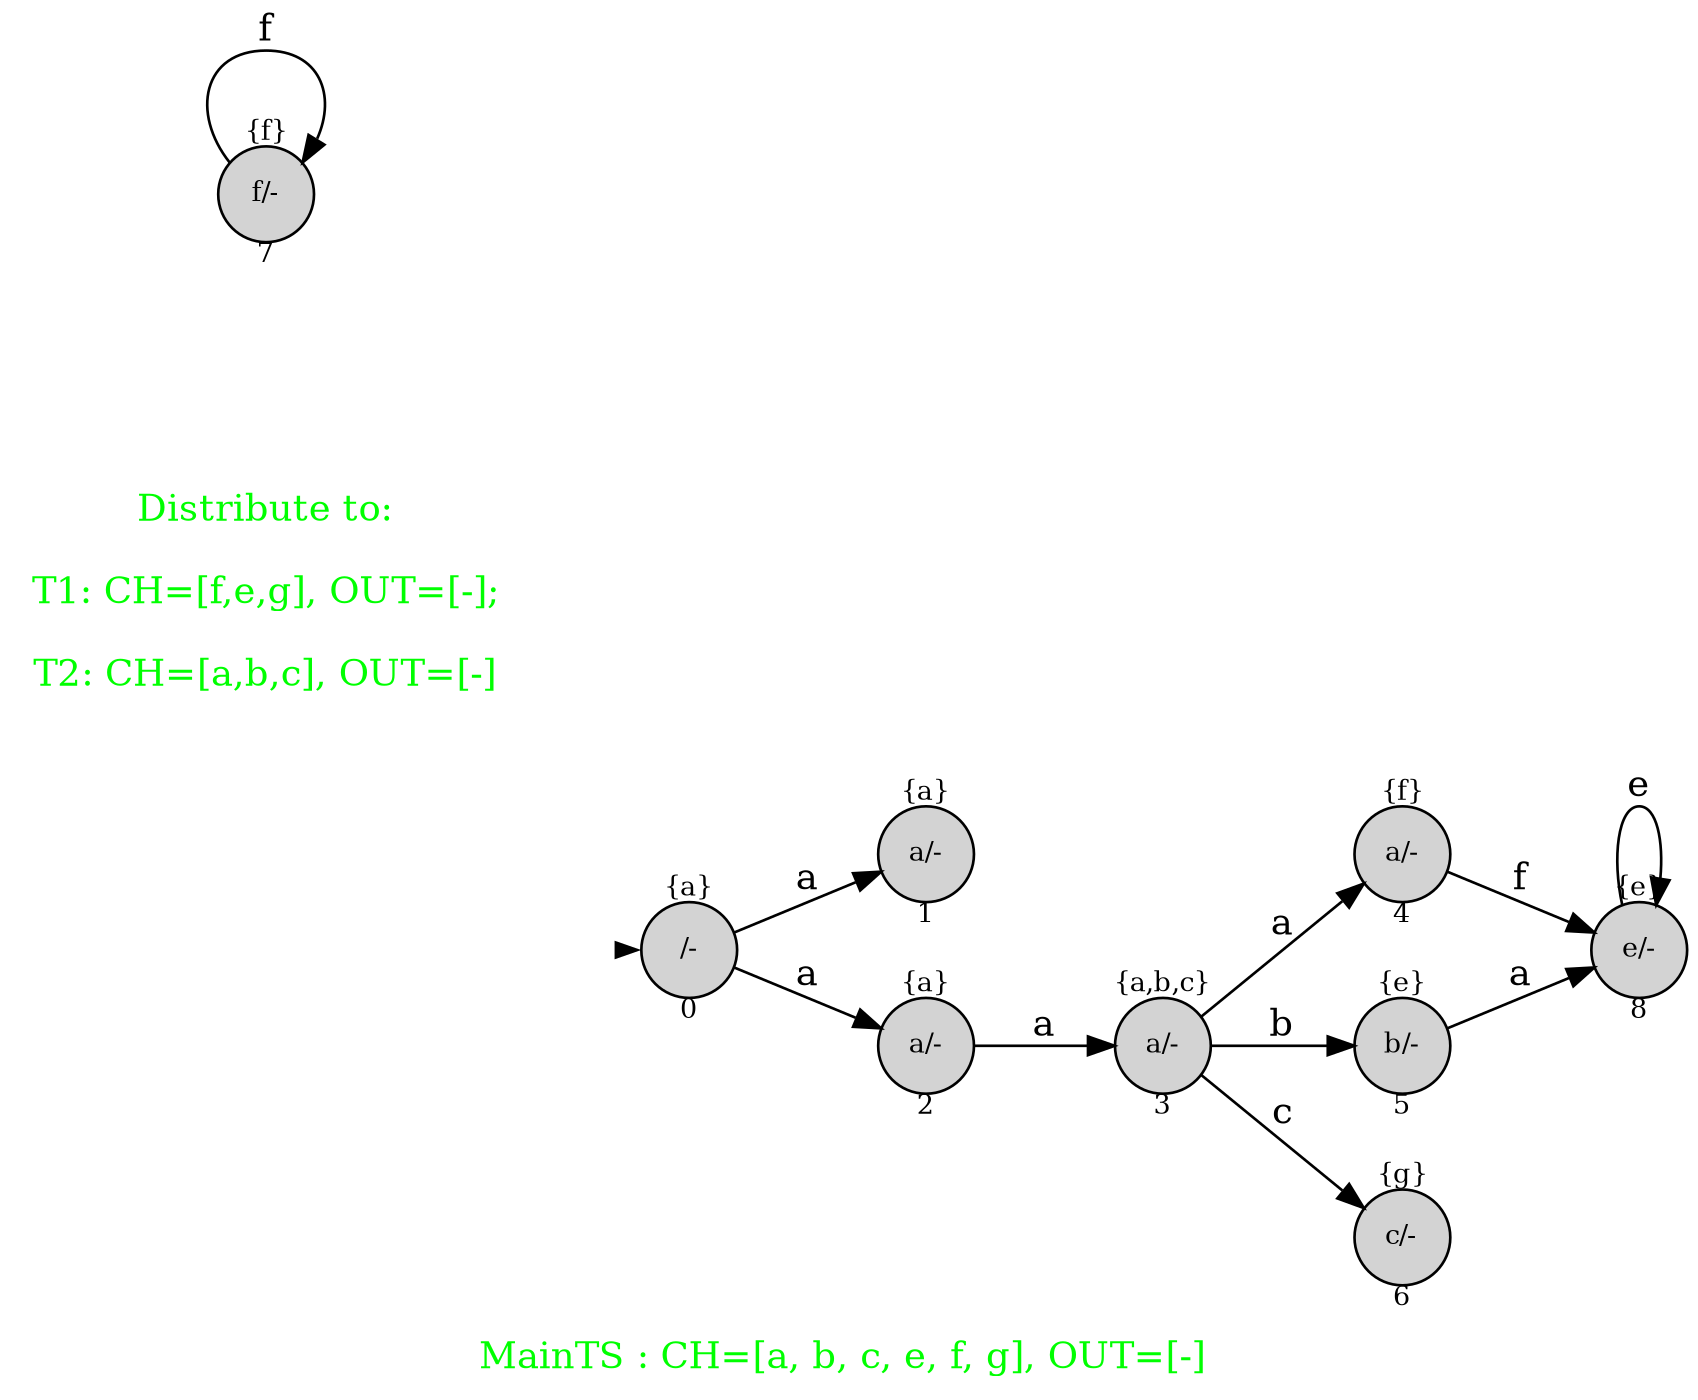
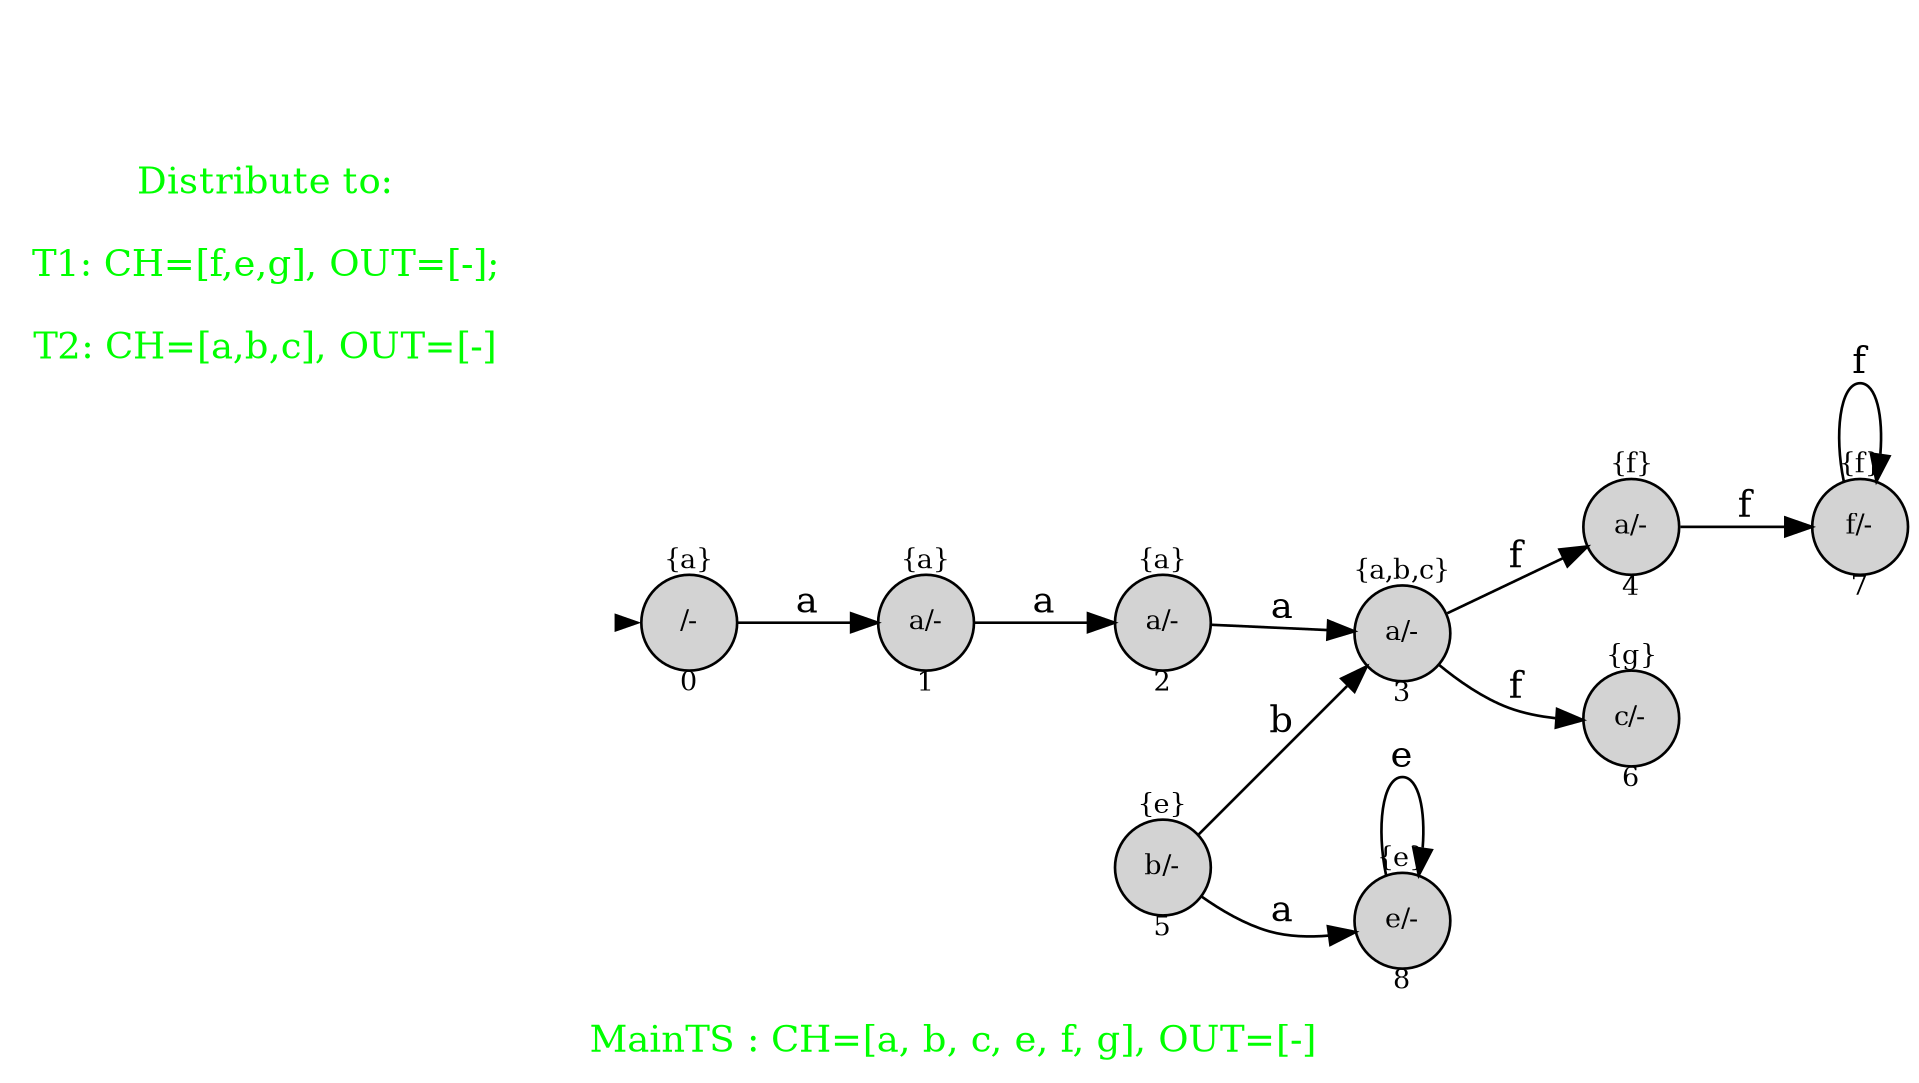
  digraph {
    fontcolor=green
    fontsize=14
    label="\nMainTS : CH=[a, b, c, e, f, g], OUT=[-] "
    nodesep=0.5
    rankdir=LR
    ranksep=0.6
    node [fixedsize=true fontsize=10 shape=circle style=filled]
    init [shape=point style=invis]
    n2 [label="{a}\n\n/-\n\n0"]
    n3 [label="{a}\n\na/-\n\n1"]
    n4 [fixedsize=false fontcolor=green fontsize=14 label="Distribute to:\n\nT1: CH=[f,e,g], OUT=[-];\n\nT2: CH=[a,b,c], OUT=[-]" peripheries=0 shape=square style=""]
    n5 [label="{f}\n\na/-\n\n4"]
    n6 [label="{f}\n\nf/-\n\n7"]
    n7 [label="{a,b,c}\n\na/-\n\n3"]
    n8 [label="{e}\n\nb/-\n\n5"]
    n9 [label="{g}\n\nc/-\n\n6"]
    n10 [label="{e}\n\ne/-\n\n8"]
    n11 [label="{a}\n\na/-\n\n2"]
    init -> n2 [penwidth=0]
    n2 -> n3 [label=a]
-   n2 -> n11 [label=a]
-   n5 -> n10 [label=f]
+   n3 -> n11 [label=a]
+   n5 -> n6 [label=f]
    n6 -> n6 [label=f]
-   n7 -> n5 [label=a]
-   n7 -> n8 [label=b]
-   n7 -> n9 [label=c]
+   n7 -> n5 [label=f]
+   n8 -> n7 [label=b]
+   n7 -> n9 [label=f]
    n8 -> n10 [label=a]
    n10 -> n10 [label=e]
    n11 -> n7 [label=a]
  }
